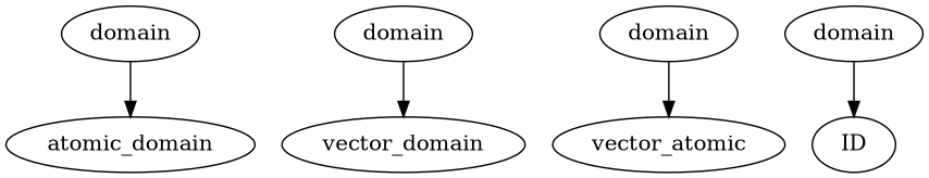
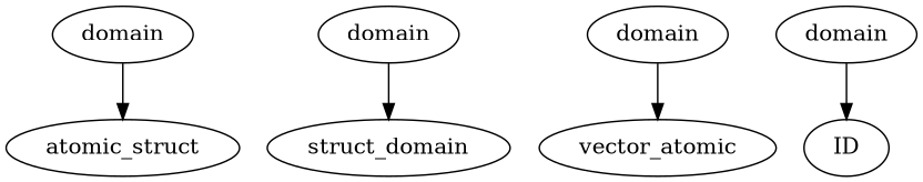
  digraph {
    rankdir=TB
-   atomic_domain
-   struct_domain [label=vector_domain]
+   atomic_domain [label=atomic_struct]
+   struct_domain
    n3 [label=vector_atomic]
    ID
    n5 [label=domain]
    n6 [label=domain]
    n7 [label=domain]
    n8 [label=domain]
    subgraph sub_1 {
      rank=same
      atomic_domain
      struct_domain
      n3
      ID
    }
    n5 -> atomic_domain
    n6 -> struct_domain
    n7 -> n3
    n8 -> ID
  }
